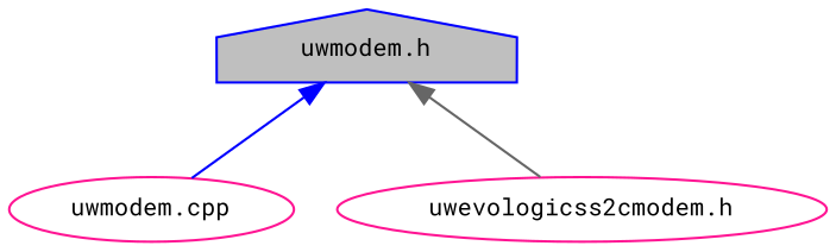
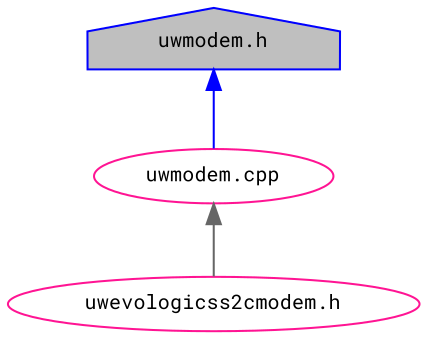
  digraph {
    fontname="Roboto Mono"
    node [color=deeppink fillcolor=white fontname="Roboto Mono" fontsize=10 shape=ellipse style=filled]
    edge [dir=back fontname="Roboto Mono" fontsize=10 labelfontname=Helvetica labelfontsize=10 style=solid]
    n1 [color=blue fillcolor=grey75 fontcolor=black height=0.2 label="uwmodem.h" shape=house width=0.4]
    n2 [height=0.2 label="uwmodem.cpp" width=0.4]
    n3 [height=0.2 label="uwevologicss2cmodem.h" width=0.4]
    n1 -> n2 [color=blue]
-   n1 -> n3 [color=gray40]
+   n2 -> n3 [color=gray40]
  }
